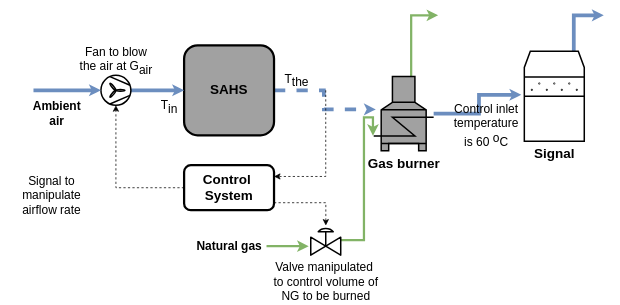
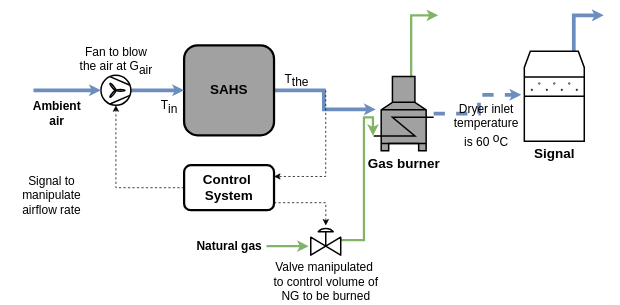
  <mxCell id="0" />
  <mxCell id="1" parent="0" />
- <mxCell id="2" style="edgeStyle=orthogonalEdgeStyle;rounded=0;orthogonalLoop=1;jettySize=auto;html=1;entryX=0.965;entryY=0.444;entryDx=0;entryDy=0;entryPerimeter=0;fillColor=#dae8fc;strokeColor=#6c8ebf;strokeWidth=5;endSize=0;dashed=1;" edge="1" parent="1" source="3" target="10"><mxGeometry relative="1" as="geometry" /></mxCell>
+ <mxCell id="2" style="edgeStyle=orthogonalEdgeStyle;rounded=0;orthogonalLoop=1;jettySize=auto;html=1;entryX=0.965;entryY=0.444;entryDx=0;entryDy=0;entryPerimeter=0;fillColor=#dae8fc;strokeColor=#6c8ebf;strokeWidth=5;endSize=0;" edge="1" parent="1" source="3" target="10"><mxGeometry relative="1" as="geometry" /></mxCell>
  <mxCell id="3" value="SAHS" style="rounded=1;whiteSpace=wrap;html=1;fontSize=18;fontStyle=1;strokeWidth=3;fontFamily=Helvetica;fillColor=#a1a1a1;" parent="1" vertex="1"><mxGeometry x="245" y="60" width="120" height="120" as="geometry" /></mxCell>
  <mxCell id="4" style="edgeStyle=orthogonalEdgeStyle;rounded=0;orthogonalLoop=1;jettySize=auto;html=1;strokeWidth=5;fillColor=#dae8fc;strokeColor=#6c8ebf;fontFamily=Helvetica;fontSize=16;endSize=0;" parent="1" source="5" target="3" edge="1"><mxGeometry relative="1" as="geometry" /></mxCell>
  <mxCell id="5" value="" style="verticalLabelPosition=bottom;outlineConnect=0;align=center;dashed=0;html=1;verticalAlign=top;shape=mxgraph.pid2misc.fan;fanType=common;strokeWidth=2;fontFamily=Helvetica;fontSize=16;" parent="1" vertex="1"><mxGeometry x="134" y="100" width="40" height="40" as="geometry" /></mxCell>
  <mxCell id="6" style="edgeStyle=orthogonalEdgeStyle;rounded=0;orthogonalLoop=1;jettySize=auto;html=1;fontSize=16;strokeWidth=5;fillColor=#dae8fc;strokeColor=#6c8ebf;fontFamily=Helvetica;endSize=0;" parent="1" source="7" edge="1"><mxGeometry relative="1" as="geometry"><mxPoint x="805" y="20" as="targetPoint" /><Array as="points"><mxPoint x="765" y="20" /></Array></mxGeometry></mxCell>
  <mxCell id="7" value="Signal" style="shape=mxgraph.pid.driers.drier_(fluidized_bed);html=1;pointerEvents=1;align=center;verticalLabelPosition=bottom;verticalAlign=top;dashed=0;fontSize=18;fontStyle=1;strokeWidth=2;fontFamily=Helvetica;" parent="1" vertex="1"><mxGeometry x="699" y="68" width="80" height="120" as="geometry" /></mxCell>
  <mxCell id="8" style="edgeStyle=orthogonalEdgeStyle;rounded=0;orthogonalLoop=1;jettySize=auto;html=1;fontSize=16;strokeWidth=3;fillColor=#d5e8d4;strokeColor=#82b366;fontFamily=Helvetica;" parent="1" source="10" edge="1"><mxGeometry relative="1" as="geometry"><mxPoint x="584" y="20" as="targetPoint" /><Array as="points"><mxPoint x="548" y="20" /></Array></mxGeometry></mxCell>
- <mxCell id="9" style="edgeStyle=orthogonalEdgeStyle;rounded=0;orthogonalLoop=1;jettySize=auto;html=1;entryX=-0.05;entryY=0.483;entryDx=0;entryDy=0;entryPerimeter=0;strokeWidth=5;fillColor=#dae8fc;strokeColor=#6c8ebf;endSize=0;" edge="1" parent="1" source="10" target="7"><mxGeometry relative="1" as="geometry" /></mxCell>
+ <mxCell id="9" style="edgeStyle=orthogonalEdgeStyle;rounded=0;orthogonalLoop=1;jettySize=auto;html=1;entryX=-0.05;entryY=0.483;entryDx=0;entryDy=0;entryPerimeter=0;strokeWidth=5;fillColor=#dae8fc;strokeColor=#6c8ebf;endSize=0;dashed=1;" edge="1" parent="1" source="10" target="7"><mxGeometry relative="1" as="geometry" /></mxCell>
  <mxCell id="10" value="Gas burner" style="shape=mxgraph.pid.vessels.furnace;html=1;pointerEvents=1;align=center;verticalLabelPosition=bottom;verticalAlign=top;dashed=0;fillStyle=solid;fillColor=#A1A1A1;flipH=1;fontSize=18;fontStyle=1;strokeWidth=2;fontFamily=Helvetica;" parent="1" vertex="1"><mxGeometry x="498" y="101.5" width="80" height="99" as="geometry" /></mxCell>
  <mxCell id="11" style="edgeStyle=orthogonalEdgeStyle;rounded=0;orthogonalLoop=1;jettySize=auto;html=1;entryX=1.012;entryY=0.8;entryDx=0;entryDy=0;entryPerimeter=0;strokeWidth=3;fillColor=#d5e8d4;strokeColor=#82b366;fontFamily=Helvetica;fontSize=16;" parent="1" source="12" target="10" edge="1"><mxGeometry relative="1" as="geometry"><Array as="points"><mxPoint x="485" y="320" /><mxPoint x="485" y="156" /></Array></mxGeometry></mxCell>
  <mxCell id="12" value="Valve manipulated&amp;nbsp;&lt;br style=&quot;font-size: 16px;&quot;&gt;to control volume of &lt;br&gt;NG to be burned" style="verticalLabelPosition=bottom;align=center;html=1;verticalAlign=top;pointerEvents=1;dashed=0;shape=mxgraph.pid2valves.valve;valveType=gate;actuator=diaph;fontFamily=Helvetica;fontSize=16;strokeWidth=2;" parent="1" vertex="1"><mxGeometry x="414" y="300" width="40" height="40" as="geometry" /></mxCell>
  <mxCell id="13" style="edgeStyle=orthogonalEdgeStyle;rounded=0;orthogonalLoop=1;jettySize=auto;html=1;dashed=1;fontFamily=Helvetica;fontSize=16;" parent="1" source="15" target="5" edge="1"><mxGeometry relative="1" as="geometry" /></mxCell>
  <mxCell id="14" style="edgeStyle=orthogonalEdgeStyle;rounded=0;orthogonalLoop=1;jettySize=auto;html=1;entryX=0.503;entryY=0.012;entryDx=0;entryDy=0;entryPerimeter=0;dashed=1;fontFamily=Helvetica;fontSize=16;" parent="1" source="15" target="12" edge="1"><mxGeometry relative="1" as="geometry"><Array as="points"><mxPoint x="434" y="270" /></Array></mxGeometry></mxCell>
  <mxCell id="15" value="Control&amp;nbsp;&lt;br style=&quot;font-size: 18px;&quot;&gt;System" style="whiteSpace=wrap;html=1;fontSize=18;fontStyle=1;strokeWidth=3;fontFamily=Helvetica;rounded=1;" parent="1" vertex="1"><mxGeometry x="245" y="220" width="120" height="60" as="geometry" /></mxCell>
  <mxCell id="16" value="" style="endArrow=classic;html=1;rounded=0;entryX=-0.069;entryY=0.703;entryDx=0;entryDy=0;entryPerimeter=0;strokeWidth=3;fillColor=#d5e8d4;strokeColor=#82b366;fontFamily=Helvetica;fontSize=16;" parent="1" target="12" edge="1"><mxGeometry width="50" height="50" relative="1" as="geometry"><mxPoint x="355" y="328" as="sourcePoint" /><mxPoint x="384" y="323" as="targetPoint" /><Array as="points" /></mxGeometry></mxCell>
  <mxCell id="17" style="edgeStyle=orthogonalEdgeStyle;rounded=0;orthogonalLoop=1;jettySize=auto;html=1;entryX=1;entryY=0.25;entryDx=0;entryDy=0;dashed=1;fontFamily=Helvetica;fontSize=16;" parent="1" target="15" edge="1"><mxGeometry relative="1" as="geometry"><mxPoint x="434" y="240" as="targetPoint" /><Array as="points"><mxPoint x="434" y="235" /></Array><mxPoint x="434" y="120" as="sourcePoint" /></mxGeometry></mxCell>
  <mxCell id="18" value="&lt;span style=&quot;font-size: 16px;&quot;&gt;&lt;font style=&quot;font-size: 16px;&quot;&gt;T&lt;sub style=&quot;font-size: 16px;&quot;&gt;the&lt;/sub&gt;&lt;/font&gt;&lt;/span&gt;" style="text;html=1;align=center;verticalAlign=middle;resizable=0;points=[];autosize=1;strokeColor=none;fillColor=none;fontFamily=Helvetica;fontSize=16;fontStyle=0" parent="1" vertex="1"><mxGeometry x="365" y="87" width="60" height="40" as="geometry" /></mxCell>
  <mxCell id="19" value="" style="edgeStyle=none;orthogonalLoop=1;jettySize=auto;html=1;rounded=0;strokeWidth=5;fillColor=#dae8fc;strokeColor=#6c8ebf;fontFamily=Helvetica;fontSize=16;endSize=0;" parent="1" target="5" edge="1"><mxGeometry width="100" relative="1" as="geometry"><mxPoint x="44" y="120" as="sourcePoint" /><mxPoint x="114" y="120" as="targetPoint" /><Array as="points" /></mxGeometry></mxCell>
  <mxCell id="20" value="Natural gas" style="text;html=1;align=center;verticalAlign=middle;resizable=0;points=[];autosize=1;strokeColor=none;fillColor=none;fontStyle=1;fontFamily=Helvetica;fontSize=16;" parent="1" vertex="1"><mxGeometry x="250" y="312" width="110" height="30" as="geometry" /></mxCell>
  <mxCell id="21" value="Signal to&lt;br style=&quot;font-size: 16px;&quot;&gt;manipulate&lt;br style=&quot;font-size: 16px;&quot;&gt;airflow rate" style="text;html=1;align=center;verticalAlign=middle;resizable=0;points=[];autosize=1;strokeColor=none;fillColor=none;fontFamily=Helvetica;fontSize=16;" parent="1" vertex="1"><mxGeometry x="20" y="225" width="96" height="70" as="geometry" /></mxCell>
  <mxCell id="22" value="T&lt;sub style=&quot;font-size: 16px;&quot;&gt;in&lt;/sub&gt;" style="text;html=1;align=center;verticalAlign=middle;resizable=0;points=[];autosize=1;strokeColor=none;fillColor=none;fontSize=16;fontStyle=0;fontFamily=Helvetica;rotation=0;" parent="1" vertex="1"><mxGeometry x="200" y="121.5" width="50" height="40" as="geometry" /></mxCell>
- <mxCell id="23" value="Control inlet &lt;br&gt;temperature &lt;br&gt;is 60 &lt;sup style=&quot;font-size: 16px;&quot;&gt;o&lt;/sup&gt;C" style="text;html=1;align=center;verticalAlign=middle;resizable=0;points=[];autosize=1;strokeColor=none;fillColor=none;fontFamily=Helvetica;fontSize=16;" parent="1" vertex="1"><mxGeometry x="593" y="127" width="110" height="80" as="geometry" /></mxCell>
+ <mxCell id="23" value="Dryer inlet &lt;br&gt;temperature &lt;br&gt;is 60 &lt;sup style=&quot;font-size: 16px;&quot;&gt;o&lt;/sup&gt;C" style="text;html=1;align=center;verticalAlign=middle;resizable=0;points=[];autosize=1;strokeColor=none;fillColor=none;fontFamily=Helvetica;fontSize=16;" parent="1" vertex="1"><mxGeometry x="593" y="127" width="110" height="80" as="geometry" /></mxCell>
  <mxCell id="24" value="Fan to blow &lt;br style=&quot;font-size: 16px;&quot;&gt;the air at G&lt;sub style=&quot;font-size: 16px;&quot;&gt;air&lt;/sub&gt;" style="text;html=1;align=center;verticalAlign=middle;resizable=0;points=[];autosize=1;strokeColor=none;fillColor=none;fontFamily=Helvetica;fontSize=16;strokeWidth=1;" parent="1" vertex="1"><mxGeometry x="94" y="51" width="120" height="60" as="geometry" /></mxCell>
  <mxCell id="25" value="Ambient&lt;br style=&quot;font-size: 16px;&quot;&gt;air" style="text;html=1;align=center;verticalAlign=middle;resizable=0;points=[];autosize=1;strokeColor=none;fillColor=none;fontSize=16;fontStyle=1;fontFamily=Helvetica;" parent="1" vertex="1"><mxGeometry x="30" y="125.5" width="90" height="50" as="geometry" /></mxCell>
